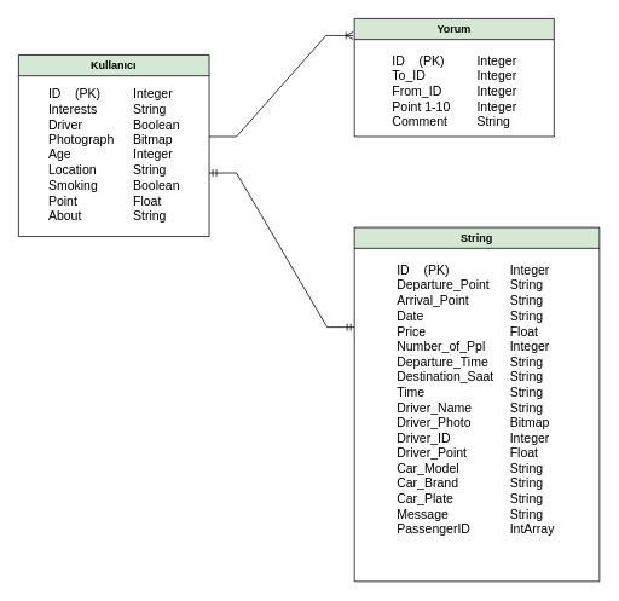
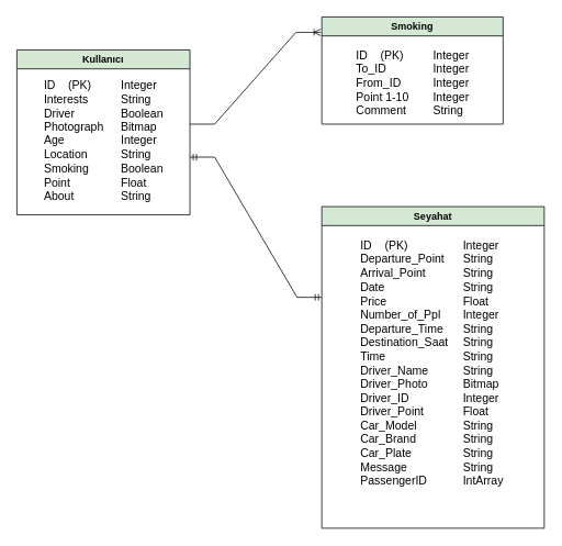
  <mxCell id="0" />
  <mxCell id="1" parent="0" />
  <mxCell id="2" value="Kullanıcı" style="swimlane;whiteSpace=wrap;html=1;fillColor=#d5e8d4;strokeColor=#000000;" parent="1" vertex="1"><mxGeometry x="20" y="60" width="210" height="200" as="geometry" /></mxCell>
  <mxCell id="3" value="&lt;div style=&quot;text-align: left; font-size: 14px;&quot;&gt;&lt;span style=&quot;background-color: initial; font-size: 14px;&quot;&gt;ID&amp;nbsp; &amp;nbsp; (PK)&lt;span style=&quot;white-space: pre;&quot;&gt;&#09;&lt;/span&gt;&lt;span style=&quot;white-space: pre;&quot;&gt;&#09;&lt;/span&gt;Integer&lt;/span&gt;&lt;/div&gt;&lt;div style=&quot;text-align: left; font-size: 14px;&quot;&gt;Interests&lt;span style=&quot;white-space: pre;&quot;&gt;&#09;&lt;span style=&quot;white-space: pre;&quot;&gt;&#09;&lt;/span&gt;&lt;/span&gt;String&lt;/div&gt;&lt;div style=&quot;text-align: left; font-size: 14px;&quot;&gt;Driver&lt;span style=&quot;white-space: pre;&quot;&gt;&#09;&lt;/span&gt;&lt;span style=&quot;white-space: pre;&quot;&gt;&#09;&lt;/span&gt;Boolean&lt;/div&gt;&lt;div style=&quot;text-align: left; font-size: 14px;&quot;&gt;Photograph&lt;span style=&quot;white-space: pre;&quot;&gt;&#09;&lt;/span&gt;Bitmap&lt;/div&gt;&lt;div style=&quot;text-align: left; font-size: 14px;&quot;&gt;Age&lt;span style=&quot;white-space: pre;&quot;&gt;&#09;&lt;/span&gt;&lt;span style=&quot;white-space: pre;&quot;&gt;&#09;&lt;/span&gt;&lt;span style=&quot;white-space: pre;&quot;&gt;&#09;&lt;/span&gt;Integer&lt;/div&gt;&lt;div style=&quot;text-align: left; font-size: 14px;&quot;&gt;Location &lt;span style=&quot;white-space: pre;&quot;&gt;&#09;&lt;/span&gt;&lt;span style=&quot;white-space: pre;&quot;&gt;&#09;&lt;/span&gt;String&lt;/div&gt;&lt;div style=&quot;text-align: left; font-size: 14px;&quot;&gt;Smoking &lt;span style=&quot;white-space: pre;&quot;&gt;&#09;&lt;/span&gt;&lt;span style=&quot;white-space: pre;&quot;&gt;&#09;&lt;/span&gt;Boolean&lt;/div&gt;&lt;div style=&quot;text-align: left; font-size: 14px;&quot;&gt;Point &lt;span style=&quot;white-space: pre;&quot;&gt;&#09;&lt;/span&gt;&lt;span style=&quot;white-space: pre;&quot;&gt;&#09;&lt;/span&gt;Float&lt;/div&gt;&lt;div style=&quot;text-align: left; font-size: 14px;&quot;&gt;About &lt;span style=&quot;white-space: pre;&quot;&gt;&#09;&lt;/span&gt;&lt;span style=&quot;white-space: pre;&quot;&gt;&#09;&lt;/span&gt;String&lt;/div&gt;" style="text;html=1;align=center;verticalAlign=middle;resizable=0;points=[];autosize=1;strokeColor=none;fillColor=none;strokeWidth=0;fontSize=14;" parent="2" vertex="1"><mxGeometry x="20" y="30" width="170" height="160" as="geometry" /></mxCell>
- <mxCell id="4" value="Yorum" style="swimlane;whiteSpace=wrap;html=1;fillColor=#d5e8d4;strokeColor=#000000;" parent="1" vertex="1"><mxGeometry x="390" y="20" width="220" height="130" as="geometry" /></mxCell>
+ <mxCell id="4" value="Smoking" style="swimlane;whiteSpace=wrap;html=1;fillColor=#d5e8d4;strokeColor=#000000;" parent="1" vertex="1"><mxGeometry x="390" y="20" width="220" height="130" as="geometry" /></mxCell>
  <mxCell id="5" value="&lt;div style=&quot;text-align: left; font-size: 14px;&quot;&gt;&lt;span style=&quot;background-color: initial; font-size: 14px;&quot;&gt;ID&amp;nbsp; &amp;nbsp; (PK)&lt;span style=&quot;white-space: pre;&quot;&gt;&#09;&lt;/span&gt;&lt;span style=&quot;white-space: pre;&quot;&gt;&#09;&lt;/span&gt;Integer&lt;/span&gt;&lt;/div&gt;&lt;div style=&quot;text-align: left; font-size: 14px;&quot;&gt;To_ID&lt;span style=&quot;white-space: pre;&quot;&gt;&#09;&lt;/span&gt;&lt;span style=&quot;white-space: pre;&quot;&gt;&#09;&lt;/span&gt;&lt;span style=&quot;background-color: initial;&quot;&gt;Integer&lt;/span&gt;&lt;/div&gt;&lt;div style=&quot;text-align: left; font-size: 14px;&quot;&gt;&lt;span style=&quot;background-color: initial;&quot;&gt;From_ID&lt;/span&gt;&lt;span style=&quot;background-color: initial; white-space-collapse: preserve;&quot;&gt;&#09;&lt;span style=&quot;white-space: pre;&quot;&gt;&#09;&lt;/span&gt;&lt;/span&gt;&lt;span style=&quot;background-color: initial;&quot;&gt;Integer&lt;/span&gt;&lt;/div&gt;&lt;div style=&quot;text-align: left; font-size: 14px;&quot;&gt;Point 1-10&lt;span style=&quot;white-space: pre;&quot;&gt;&#09;&lt;/span&gt;&lt;span style=&quot;background-color: initial;&quot;&gt;Integer&lt;/span&gt;&lt;/div&gt;&lt;div style=&quot;text-align: left; font-size: 14px;&quot;&gt;&lt;span style=&quot;background-color: initial;&quot;&gt;Comment &lt;span style=&quot;white-space: pre;&quot;&gt;&#09;&lt;/span&gt;String&lt;/span&gt;&lt;/div&gt;" style="text;html=1;align=center;verticalAlign=middle;resizable=0;points=[];autosize=1;strokeColor=none;fillColor=none;strokeWidth=0;fontSize=14;" parent="4" vertex="1"><mxGeometry x="30" y="30" width="160" height="100" as="geometry" /></mxCell>
- <mxCell id="6" value="String" style="swimlane;whiteSpace=wrap;html=1;fillColor=#d5e8d4;strokeColor=#000000;" parent="1" vertex="1"><mxGeometry x="390" y="250" width="270" height="390" as="geometry" /></mxCell>
+ <mxCell id="6" value="Seyahat" style="swimlane;whiteSpace=wrap;html=1;fillColor=#d5e8d4;strokeColor=#000000;" parent="1" vertex="1"><mxGeometry x="390" y="250" width="270" height="390" as="geometry" /></mxCell>
  <mxCell id="7" value="&lt;div style=&quot;text-align: left; font-size: 14px;&quot;&gt;&lt;span style=&quot;background-color: initial; font-size: 14px;&quot;&gt;ID&amp;nbsp; &amp;nbsp; (PK)&lt;span style=&quot;white-space: pre;&quot;&gt;&#09;&lt;/span&gt;&lt;span style=&quot;white-space: pre;&quot;&gt;&#09;&lt;span style=&quot;white-space: pre;&quot;&gt;&#09;&lt;/span&gt;&lt;/span&gt;Integer&lt;/span&gt;&lt;/div&gt;&lt;div style=&quot;text-align: left; font-size: 14px;&quot;&gt;Departure_Point&lt;span style=&quot;white-space: pre;&quot;&gt;&#09;&lt;/span&gt;String&lt;/div&gt;&lt;div style=&quot;text-align: left; font-size: 14px;&quot;&gt;Arrival_Point&lt;span style=&quot;white-space: pre;&quot;&gt;&#09;&lt;span style=&quot;white-space: pre;&quot;&gt;&#09;&lt;/span&gt;&lt;/span&gt;String&lt;/div&gt;&lt;div style=&quot;text-align: left; font-size: 14px;&quot;&gt;Date&lt;span style=&quot;white-space: pre;&quot;&gt;&#09;&lt;/span&gt;&lt;span style=&quot;white-space: pre;&quot;&gt;&#09;&lt;/span&gt;&lt;span style=&quot;white-space: pre;&quot;&gt;&#09;&lt;/span&gt;String&lt;/div&gt;&lt;div style=&quot;text-align: left; font-size: 14px;&quot;&gt;Price&lt;span style=&quot;white-space: pre;&quot;&gt;&#09;&lt;/span&gt;&lt;span style=&quot;white-space: pre;&quot;&gt;&#09;&lt;/span&gt;&lt;span style=&quot;white-space: pre;&quot;&gt;&#09;&lt;/span&gt;Float&lt;/div&gt;&lt;div style=&quot;text-align: left; font-size: 14px;&quot;&gt;Number_of_Ppl&lt;span style=&quot;white-space: pre;&quot;&gt;&lt;span style=&quot;white-space: pre;&quot;&gt;&#09;&lt;/span&gt;&lt;/span&gt;Integer&lt;/div&gt;&lt;div style=&quot;text-align: left; font-size: 14px;&quot;&gt;Departure_Time&lt;span style=&quot;white-space: pre;&quot;&gt;&#09;&lt;/span&gt;String&lt;/div&gt;&lt;div style=&quot;text-align: left; font-size: 14px;&quot;&gt;Destination_Saat&lt;span style=&quot;white-space: pre;&quot;&gt;&#09;&lt;/span&gt;String&lt;/div&gt;&lt;div style=&quot;text-align: left; font-size: 14px;&quot;&gt;Time&lt;span style=&quot;white-space: pre;&quot;&gt;&#09;&lt;/span&gt;&lt;span style=&quot;white-space: pre;&quot;&gt;&#09;&lt;/span&gt;&lt;span style=&quot;white-space: pre;&quot;&gt;&#09;&lt;/span&gt;String&lt;/div&gt;&lt;div style=&quot;text-align: left; font-size: 14px;&quot;&gt;Driver_Name&lt;span style=&quot;white-space: pre;&quot;&gt;&#09;&lt;/span&gt;&lt;span style=&quot;white-space: pre;&quot;&gt;&#09;&lt;/span&gt;String&lt;/div&gt;&lt;div style=&quot;text-align: left; font-size: 14px;&quot;&gt;Driver_Photo&lt;span style=&quot;white-space: pre;&quot;&gt;&lt;span style=&quot;white-space: pre;&quot;&gt;&#09;&lt;/span&gt;&lt;span style=&quot;white-space: pre;&quot;&gt;&#09;&lt;/span&gt;&lt;/span&gt;Bitmap&lt;/div&gt;&lt;div style=&quot;text-align: left; font-size: 14px;&quot;&gt;Driver_ID&lt;span style=&quot;white-space: pre;&quot;&gt;&#09;&lt;/span&gt;&lt;span style=&quot;white-space: pre;&quot;&gt;&#09;&lt;/span&gt;&lt;span style=&quot;white-space: pre;&quot;&gt;&#09;&lt;/span&gt;Integer&lt;span style=&quot;white-space: pre;&quot;&gt;&#09;&lt;/span&gt;&lt;/div&gt;&lt;div style=&quot;text-align: left; font-size: 14px;&quot;&gt;Driver_Point&lt;span style=&quot;white-space: pre;&quot;&gt;&#09;&lt;/span&gt;&lt;span style=&quot;white-space: pre;&quot;&gt;&#09;&lt;/span&gt;Float&lt;/div&gt;&lt;div style=&quot;text-align: left; font-size: 14px;&quot;&gt;Car_Model&lt;span style=&quot;white-space: pre;&quot;&gt;&#09;&lt;/span&gt;&lt;span style=&quot;white-space: pre;&quot;&gt;&#09;&lt;/span&gt;String&lt;/div&gt;&lt;div style=&quot;text-align: left; font-size: 14px;&quot;&gt;Car_Brand&lt;span style=&quot;white-space: pre;&quot;&gt;&#09;&lt;/span&gt;&lt;span style=&quot;white-space: pre;&quot;&gt;&#09;&lt;/span&gt;String&lt;/div&gt;&lt;div style=&quot;text-align: left; font-size: 14px;&quot;&gt;Car_Plate&lt;span style=&quot;white-space: pre;&quot;&gt;&#09;&lt;/span&gt;&lt;span style=&quot;white-space: pre;&quot;&gt;&#09;&lt;/span&gt;String&lt;/div&gt;&lt;div style=&quot;text-align: left; font-size: 14px;&quot;&gt;Message&lt;span style=&quot;white-space: pre;&quot;&gt;&#09;&lt;span style=&quot;white-space: pre;&quot;&gt;&#09;&lt;/span&gt;&lt;/span&gt;&lt;span style=&quot;white-space: pre;&quot;&gt;&#09;&lt;/span&gt;String&lt;/div&gt;&lt;div style=&quot;text-align: left; font-size: 14px;&quot;&gt;PassengerID&lt;span style=&quot;white-space: pre;&quot;&gt;&#09;&lt;/span&gt;&lt;span style=&quot;white-space: pre;&quot;&gt;&#09;&lt;/span&gt;IntArray&lt;/div&gt;" style="text;html=1;align=center;verticalAlign=middle;resizable=0;points=[];autosize=1;strokeColor=none;fillColor=none;strokeWidth=0;fontSize=14;" parent="6" vertex="1"><mxGeometry x="35" y="30" width="210" height="320" as="geometry" /></mxCell>
  <mxCell id="8" value="" style="edgeStyle=entityRelationEdgeStyle;fontSize=12;html=1;endArrow=ERoneToMany;rounded=0;entryX=-0.006;entryY=0.144;entryDx=0;entryDy=0;entryPerimeter=0;" parent="1" target="4" edge="1"><mxGeometry width="100" height="100" relative="1" as="geometry"><mxPoint x="230" y="150" as="sourcePoint" /><mxPoint x="330" y="50" as="targetPoint" /></mxGeometry></mxCell>
  <mxCell id="9" value="" style="edgeStyle=entityRelationEdgeStyle;fontSize=12;html=1;endArrow=ERmandOne;startArrow=ERmandOne;rounded=0;" parent="1" edge="1"><mxGeometry width="100" height="100" relative="1" as="geometry"><mxPoint x="230" y="190" as="sourcePoint" /><mxPoint x="390" y="360" as="targetPoint" /></mxGeometry></mxCell>
